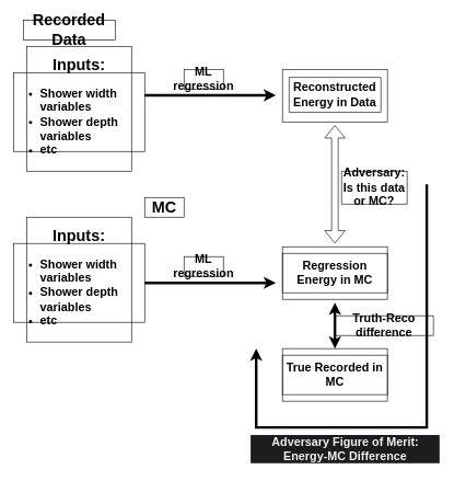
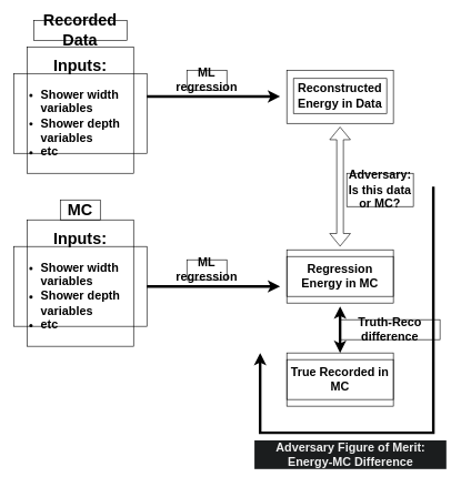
  <mxCell id="0" />
  <mxCell id="1" parent="0" />
  <mxCell id="2" value="" style="rounded=0;whiteSpace=wrap;html=1;strokeColor=#000000;fontColor=#000000;" vertex="1" parent="1"><mxGeometry x="40" y="320" width="160" height="190" as="geometry" /></mxCell>
- <mxCell id="3" value="&lt;h1&gt;MC&lt;/h1&gt;" style="text;html=1;strokeColor=#000000;fillColor=none;align=center;verticalAlign=middle;whiteSpace=wrap;rounded=0;fontColor=#000000;" vertex="1" parent="1"><mxGeometry x="220" y="290" width="60" height="30" as="geometry" /></mxCell>
+ <mxCell id="3" value="&lt;h1&gt;MC&lt;/h1&gt;" style="text;html=1;strokeColor=#000000;fillColor=none;align=center;verticalAlign=middle;whiteSpace=wrap;rounded=0;fontColor=#000000;" vertex="1" parent="1"><mxGeometry x="90" y="290" width="60" height="30" as="geometry" /></mxCell>
  <mxCell id="4" value="" style="rounded=0;whiteSpace=wrap;html=1;strokeColor=#000000;fontColor=#000000;" vertex="1" parent="1"><mxGeometry x="430" y="365" width="160" height="80" as="geometry" /></mxCell>
  <mxCell id="5" value="&lt;h2&gt;Regression Energy in MC&lt;/h2&gt;" style="text;html=1;strokeColor=#000000;fillColor=none;align=center;verticalAlign=middle;whiteSpace=wrap;rounded=0;fontColor=#000000;" vertex="1" parent="1"><mxGeometry x="430" y="375" width="160" height="60" as="geometry" /></mxCell>
  <mxCell id="6" value="&lt;h1&gt;Inputs:&lt;/h1&gt;&lt;h2&gt;&lt;ul&gt;&lt;li style=&quot;text-align: left;&quot;&gt;Shower width variables&lt;/li&gt;&lt;li style=&quot;text-align: left;&quot;&gt;Shower depth variables&lt;/li&gt;&lt;li style=&quot;text-align: left;&quot;&gt;etc&lt;/li&gt;&lt;/ul&gt;&lt;/h2&gt;&lt;div&gt;&lt;br&gt;&lt;/div&gt;" style="text;html=1;strokeColor=#000000;fillColor=none;align=center;verticalAlign=middle;whiteSpace=wrap;rounded=0;fontColor=#000000;" vertex="1" parent="1"><mxGeometry x="20" y="360" width="200" height="120" as="geometry" /></mxCell>
  <mxCell id="7" value="" style="rounded=0;whiteSpace=wrap;html=1;strokeColor=#000000;fontColor=#000000;" vertex="1" parent="1"><mxGeometry x="430" y="95" width="160" height="80" as="geometry" /></mxCell>
  <mxCell id="8" value="&lt;h2&gt;Reconstructed Energy in Data&lt;/h2&gt;" style="text;html=1;strokeColor=#000000;fillColor=none;align=center;verticalAlign=middle;whiteSpace=wrap;rounded=0;fontColor=#000000;" vertex="1" parent="1"><mxGeometry x="440" y="107.5" width="140" height="52.5" as="geometry" /></mxCell>
  <mxCell id="9" value="" style="rounded=0;whiteSpace=wrap;html=1;strokeColor=#000000;fontColor=#000000;" vertex="1" parent="1"><mxGeometry x="40" y="60" width="160" height="190" as="geometry" /></mxCell>
- <mxCell id="10" value="&lt;h1&gt;Recorded Data&lt;/h1&gt;" style="text;html=1;strokeColor=#000000;fillColor=none;align=center;verticalAlign=middle;whiteSpace=wrap;rounded=0;fontColor=#000000;" vertex="1" parent="1"><mxGeometry x="35" y="20" width="140" height="30" as="geometry" /></mxCell>
+ <mxCell id="10" value="&lt;h1&gt;Recorded Data&lt;/h1&gt;" style="text;html=1;strokeColor=#000000;fillColor=none;align=center;verticalAlign=middle;whiteSpace=wrap;rounded=0;fontColor=#000000;" vertex="1" parent="1"><mxGeometry x="50" y="20" width="140" height="30" as="geometry" /></mxCell>
  <mxCell id="11" value="&lt;h1&gt;Inputs:&lt;/h1&gt;&lt;h2&gt;&lt;ul&gt;&lt;li style=&quot;text-align: left;&quot;&gt;Shower width variables&lt;/li&gt;&lt;li style=&quot;text-align: left;&quot;&gt;Shower depth variables&lt;/li&gt;&lt;li style=&quot;text-align: left;&quot;&gt;etc&lt;/li&gt;&lt;/ul&gt;&lt;/h2&gt;&lt;div&gt;&lt;br&gt;&lt;/div&gt;" style="text;html=1;strokeColor=#000000;fillColor=none;align=center;verticalAlign=middle;whiteSpace=wrap;rounded=0;fontColor=#000000;" vertex="1" parent="1"><mxGeometry x="20" y="100" width="200" height="120" as="geometry" /></mxCell>
  <mxCell id="12" value="" style="shape=flexArrow;endArrow=classic;startArrow=classic;html=1;rounded=0;strokeColor=#000000;fontColor=#000000;" edge="1" parent="1"><mxGeometry width="100" height="100" relative="1" as="geometry"><mxPoint x="510" y="360" as="sourcePoint" /><mxPoint x="510" y="180" as="targetPoint" /></mxGeometry></mxCell>
  <mxCell id="13" value="&lt;h2&gt;Adversary: Is this data or MC?&lt;/h2&gt;" style="text;html=1;strokeColor=#000000;fillColor=none;align=center;verticalAlign=middle;whiteSpace=wrap;rounded=0;fontColor=#000000;" vertex="1" parent="1"><mxGeometry x="520" y="250" width="100" height="50" as="geometry" /></mxCell>
  <mxCell id="14" value="" style="endArrow=classic;html=1;rounded=0;strokeWidth=4;strokeColor=#000000;fontColor=#000000;" edge="1" parent="1"><mxGeometry width="50" height="50" relative="1" as="geometry"><mxPoint x="650" y="270" as="sourcePoint" /><mxPoint x="390" y="520" as="targetPoint" /><Array as="points"><mxPoint x="650" y="640" /><mxPoint x="390" y="640" /></Array></mxGeometry></mxCell>
  <mxCell id="15" value="" style="endArrow=classic;html=1;rounded=0;exitX=1;exitY=0.5;exitDx=0;exitDy=0;strokeWidth=4;strokeColor=#000000;fontColor=#000000;" edge="1" parent="1" source="6"><mxGeometry width="50" height="50" relative="1" as="geometry"><mxPoint x="430" y="260" as="sourcePoint" /><mxPoint x="420" y="420" as="targetPoint" /></mxGeometry></mxCell>
  <mxCell id="16" value="" style="rounded=0;whiteSpace=wrap;html=1;strokeColor=#000000;fontColor=#000000;" vertex="1" parent="1"><mxGeometry x="430" y="520" width="160" height="80" as="geometry" /></mxCell>
  <mxCell id="17" value="&lt;h2&gt;True Recorded in MC&lt;/h2&gt;" style="text;html=1;strokeColor=#000000;fillColor=none;align=center;verticalAlign=middle;whiteSpace=wrap;rounded=0;fontColor=#000000;" vertex="1" parent="1"><mxGeometry x="430" y="530" width="160" height="60" as="geometry" /></mxCell>
  <mxCell id="18" value="" style="endArrow=classic;startArrow=classic;html=1;rounded=0;exitX=0.5;exitY=0;exitDx=0;exitDy=0;strokeWidth=4;strokeColor=#000000;fontColor=#000000;" edge="1" parent="1" source="16"><mxGeometry width="50" height="50" relative="1" as="geometry"><mxPoint x="430" y="380" as="sourcePoint" /><mxPoint x="510" y="450" as="targetPoint" /></mxGeometry></mxCell>
  <mxCell id="19" value="&lt;h2&gt;ML regression&lt;/h2&gt;" style="text;html=1;strokeColor=#000000;fillColor=none;align=center;verticalAlign=middle;whiteSpace=wrap;rounded=0;fontColor=#000000;" vertex="1" parent="1"><mxGeometry x="280" y="380" width="60" height="30" as="geometry" /></mxCell>
  <mxCell id="20" value="" style="endArrow=classic;html=1;rounded=0;exitX=1;exitY=0.5;exitDx=0;exitDy=0;strokeWidth=4;strokeColor=#000000;fontColor=#000000;" edge="1" parent="1"><mxGeometry width="50" height="50" relative="1" as="geometry"><mxPoint x="220" y="134.5" as="sourcePoint" /><mxPoint x="420" y="134.5" as="targetPoint" /></mxGeometry></mxCell>
  <mxCell id="21" value="&lt;h2&gt;ML regression&lt;/h2&gt;" style="text;html=1;strokeColor=#000000;fillColor=none;align=center;verticalAlign=middle;whiteSpace=wrap;rounded=0;fontColor=#000000;" vertex="1" parent="1"><mxGeometry x="280" y="95" width="60" height="30" as="geometry" /></mxCell>
  <mxCell id="22" value="&lt;h2&gt;Truth-Reco difference&lt;/h2&gt;" style="text;html=1;strokeColor=#000000;fillColor=none;align=center;verticalAlign=middle;whiteSpace=wrap;rounded=0;fontColor=#000000;" vertex="1" parent="1"><mxGeometry x="510" y="470" width="150" height="30" as="geometry" /></mxCell>
  <mxCell id="23" value="&lt;h2 style=&quot;border-color: rgb(0, 0, 0); color: rgb(240, 240, 240); font-family: Helvetica; font-style: normal; font-variant-ligatures: normal; font-variant-caps: normal; letter-spacing: normal; orphans: 2; text-align: center; text-indent: 0px; text-transform: none; widows: 2; word-spacing: 0px; -webkit-text-stroke-width: 0px; background-color: rgb(27, 29, 30); text-decoration-thickness: initial; text-decoration-style: initial; text-decoration-color: initial;&quot;&gt;Adversary Figure of Merit: Energy-MC Difference&lt;/h2&gt;" style="text;whiteSpace=wrap;html=1;" vertex="1" parent="1"><mxGeometry x="380" y="630" width="290" height="70" as="geometry" /></mxCell>
